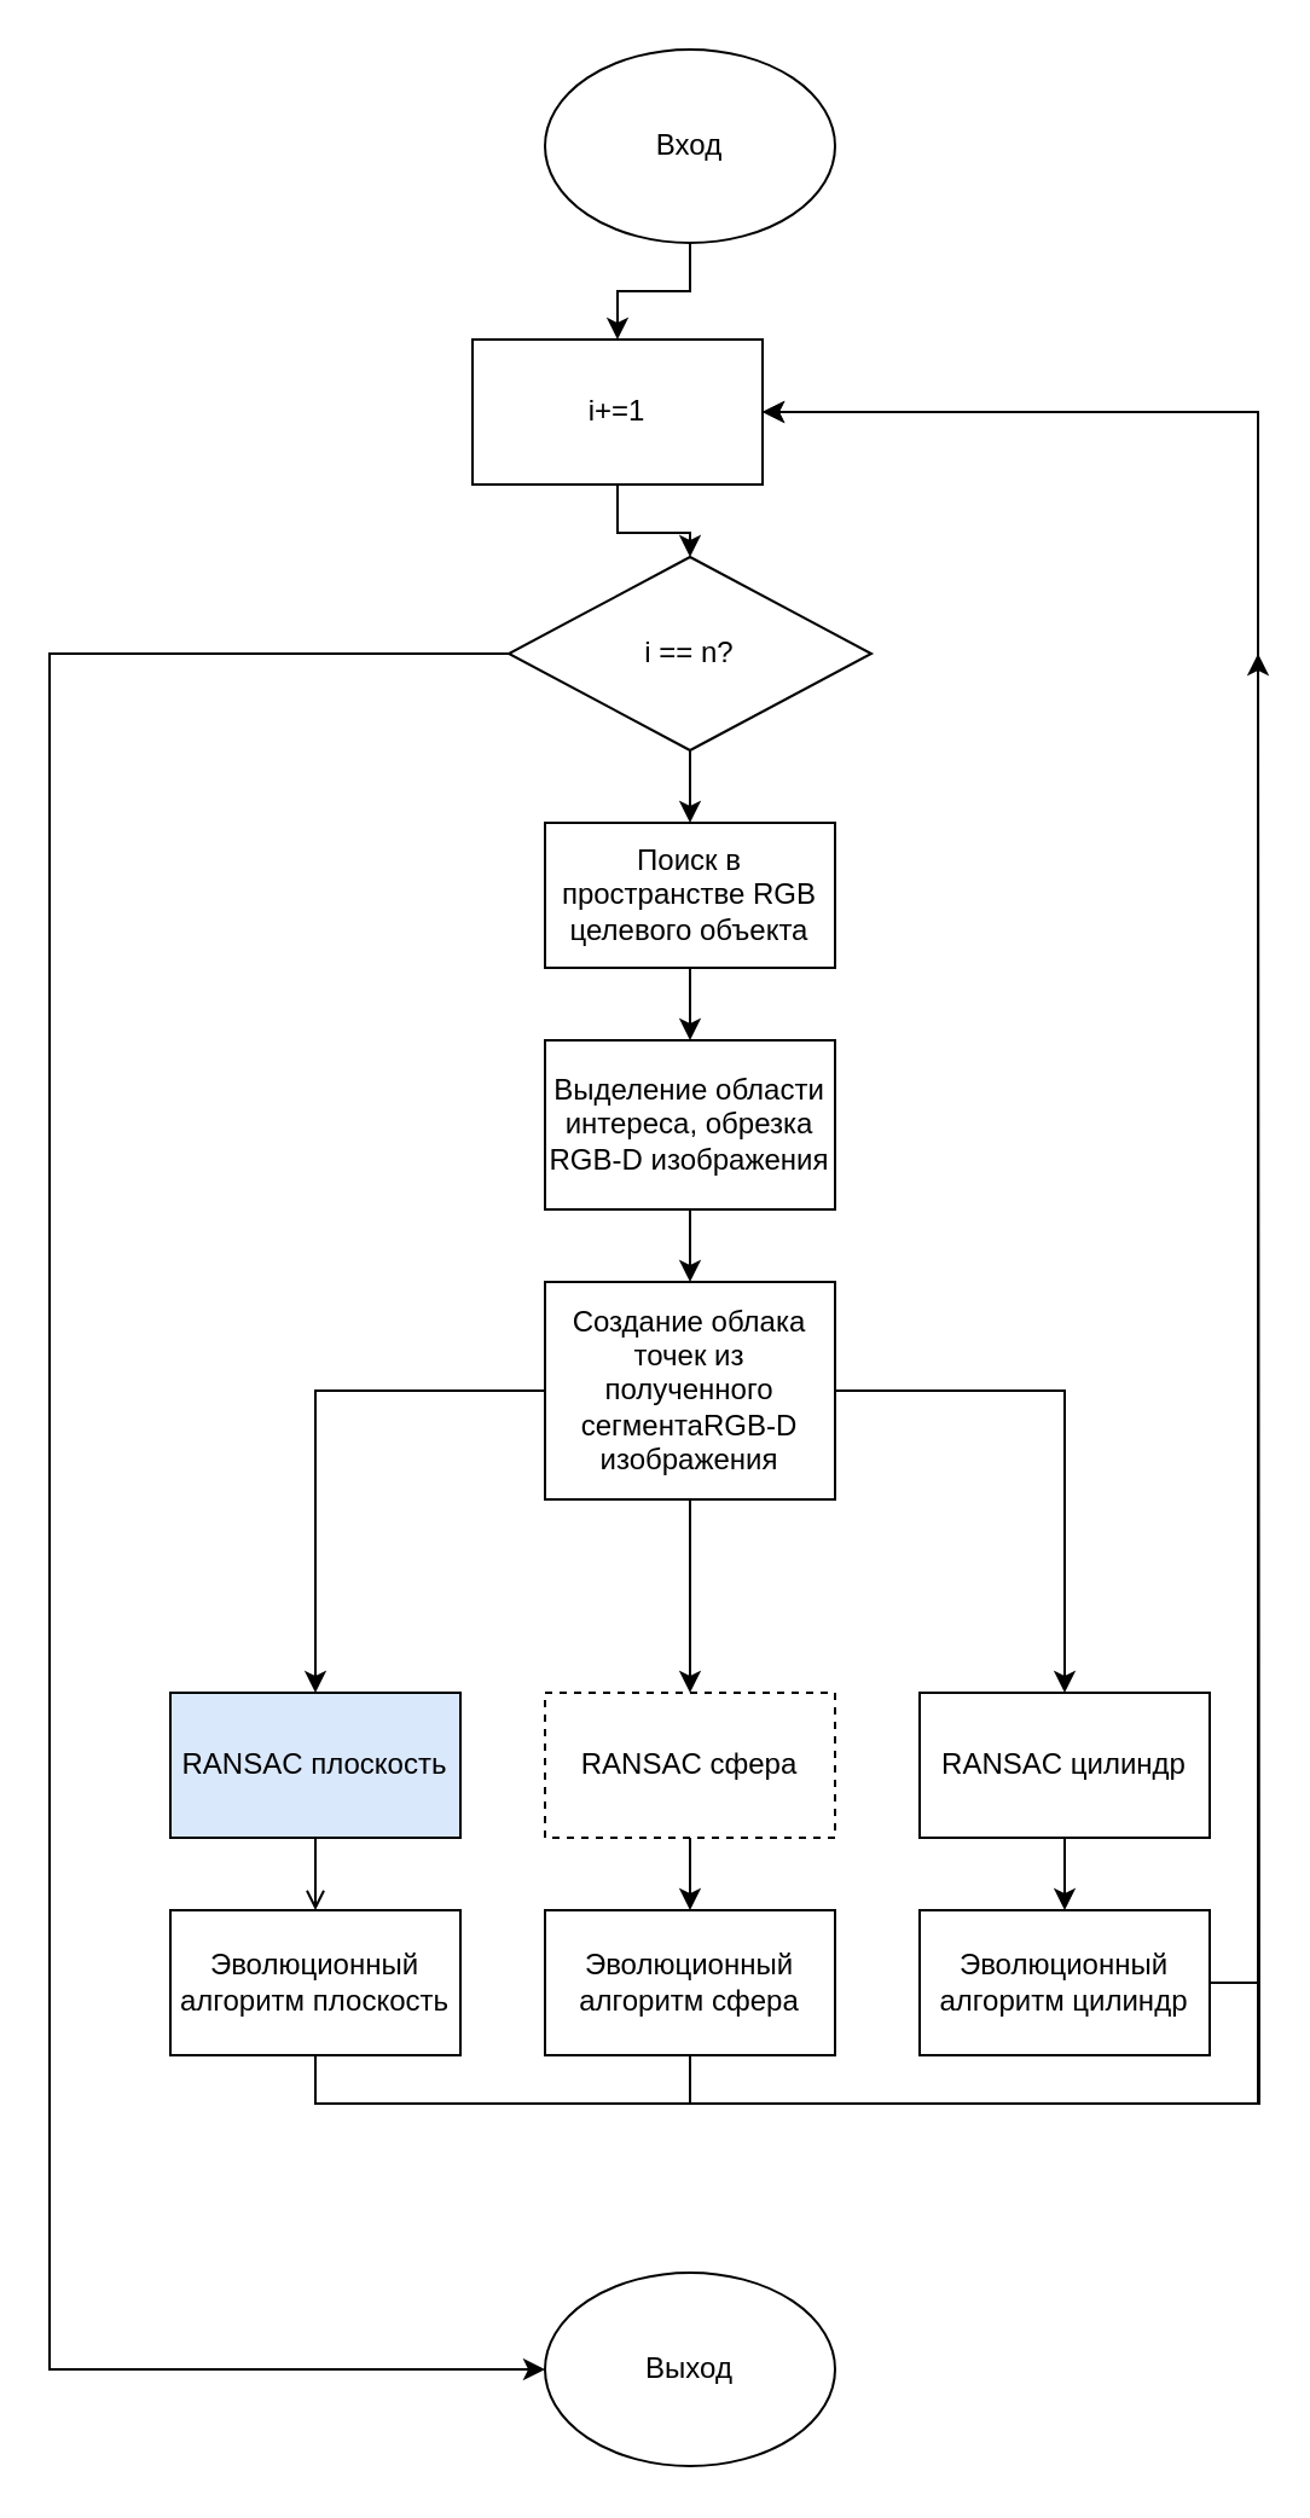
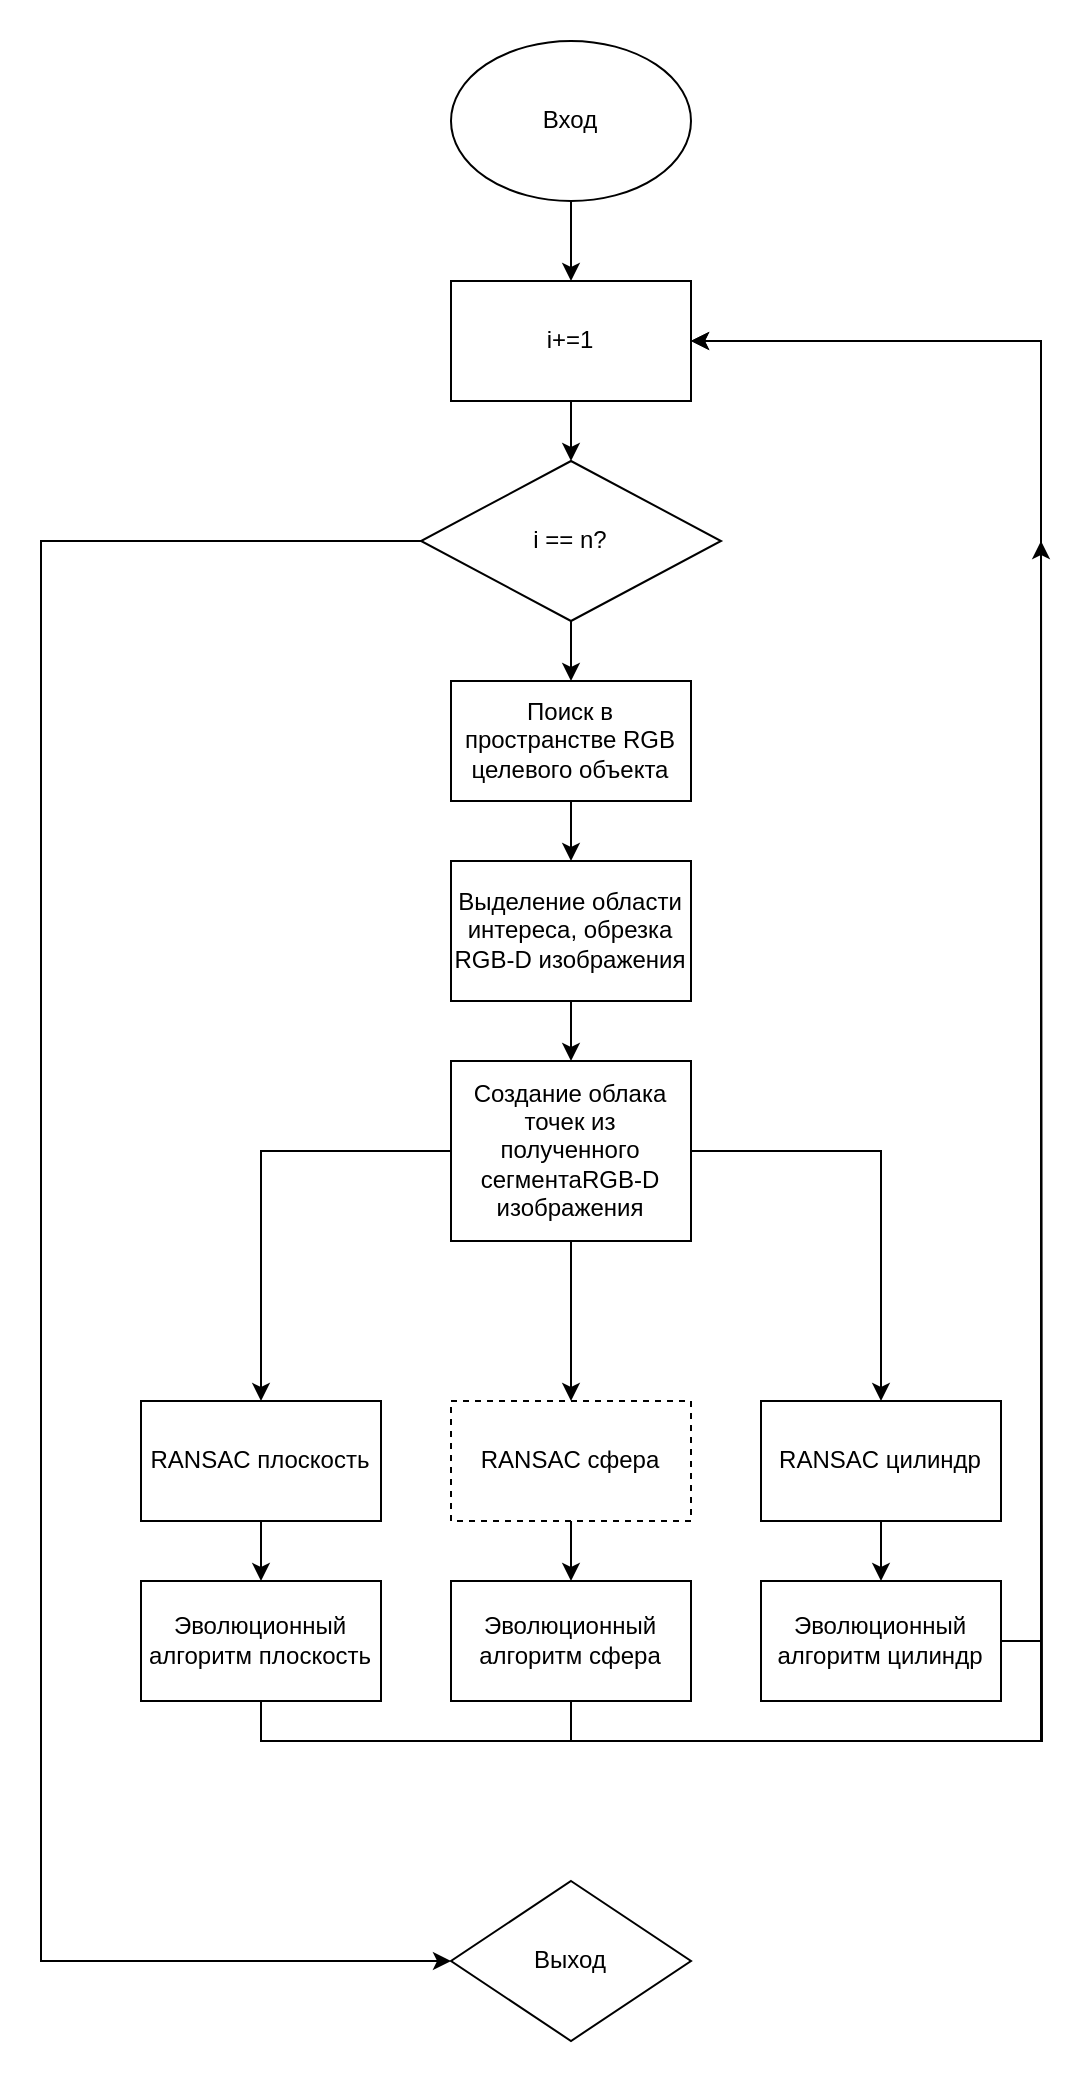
  <mxCell id="0" />
  <mxCell id="1" parent="0" />
  <mxCell id="2" style="edgeStyle=orthogonalEdgeStyle;rounded=0;orthogonalLoop=1;jettySize=auto;html=1;exitX=0.5;exitY=1;exitDx=0;exitDy=0;entryX=0.5;entryY=0;entryDx=0;entryDy=0;" edge="1" parent="1" source="5" target="15"><mxGeometry relative="1" as="geometry" /></mxCell>
  <mxCell id="3" style="edgeStyle=orthogonalEdgeStyle;rounded=0;orthogonalLoop=1;jettySize=auto;html=1;exitX=0;exitY=0.5;exitDx=0;exitDy=0;entryX=0.5;entryY=0;entryDx=0;entryDy=0;" edge="1" parent="1" source="5" target="13"><mxGeometry relative="1" as="geometry" /></mxCell>
  <mxCell id="4" style="edgeStyle=orthogonalEdgeStyle;rounded=0;orthogonalLoop=1;jettySize=auto;html=1;exitX=1;exitY=0.5;exitDx=0;exitDy=0;entryX=0.5;entryY=0;entryDx=0;entryDy=0;" edge="1" parent="1" source="5" target="17"><mxGeometry relative="1" as="geometry" /></mxCell>
  <mxCell id="5" value="Создание облака точек из полученного сегментаRGB-D изображения" style="rounded=0;whiteSpace=wrap;html=1;" vertex="1" parent="1"><mxGeometry x="225" y="530" width="120" height="90" as="geometry" /></mxCell>
  <mxCell id="6" style="edgeStyle=orthogonalEdgeStyle;rounded=0;orthogonalLoop=1;jettySize=auto;html=1;exitX=0.5;exitY=1;exitDx=0;exitDy=0;entryX=0.5;entryY=0;entryDx=0;entryDy=0;" edge="1" parent="1" source="7" target="25"><mxGeometry relative="1" as="geometry" /></mxCell>
  <mxCell id="7" value="Вход" style="ellipse;whiteSpace=wrap;html=1;" vertex="1" parent="1"><mxGeometry x="225" y="20" width="120" height="80" as="geometry" /></mxCell>
  <mxCell id="8" style="edgeStyle=orthogonalEdgeStyle;rounded=0;orthogonalLoop=1;jettySize=auto;html=1;exitX=0.5;exitY=1;exitDx=0;exitDy=0;entryX=0.5;entryY=0;entryDx=0;entryDy=0;" edge="1" parent="1" source="9" target="11"><mxGeometry relative="1" as="geometry" /></mxCell>
  <mxCell id="9" value="Поиск в пространстве RGB целевого объекта" style="rounded=0;whiteSpace=wrap;html=1;" vertex="1" parent="1"><mxGeometry x="225" y="340" width="120" height="60" as="geometry" /></mxCell>
  <mxCell id="10" style="edgeStyle=orthogonalEdgeStyle;rounded=0;orthogonalLoop=1;jettySize=auto;html=1;exitX=0.5;exitY=1;exitDx=0;exitDy=0;entryX=0.5;entryY=0;entryDx=0;entryDy=0;" edge="1" parent="1" source="11" target="5"><mxGeometry relative="1" as="geometry" /></mxCell>
  <mxCell id="11" value="Выделение области интереса, обрезка RGB-D изображения" style="rounded=0;whiteSpace=wrap;html=1;" vertex="1" parent="1"><mxGeometry x="225" y="430" width="120" height="70" as="geometry" /></mxCell>
- <mxCell id="12" style="edgeStyle=orthogonalEdgeStyle;rounded=0;orthogonalLoop=1;jettySize=auto;html=1;exitX=0.5;exitY=1;exitDx=0;exitDy=0;entryX=0.5;entryY=0;entryDx=0;entryDy=0;endArrow=open;" edge="1" parent="1" source="13" target="19"><mxGeometry relative="1" as="geometry" /></mxCell>
- <mxCell id="13" value="RANSAC плоскость" style="rounded=0;whiteSpace=wrap;html=1;fillColor=#dae8fc;" vertex="1" parent="1"><mxGeometry x="70" y="700" width="120" height="60" as="geometry" /></mxCell>
+ <mxCell id="12" style="edgeStyle=orthogonalEdgeStyle;rounded=0;orthogonalLoop=1;jettySize=auto;html=1;exitX=0.5;exitY=1;exitDx=0;exitDy=0;entryX=0.5;entryY=0;entryDx=0;entryDy=0;" edge="1" parent="1" source="13" target="19"><mxGeometry relative="1" as="geometry" /></mxCell>
+ <mxCell id="13" value="RANSAC плоскость" style="rounded=0;whiteSpace=wrap;html=1;" vertex="1" parent="1"><mxGeometry x="70" y="700" width="120" height="60" as="geometry" /></mxCell>
  <mxCell id="14" style="edgeStyle=orthogonalEdgeStyle;rounded=0;orthogonalLoop=1;jettySize=auto;html=1;exitX=0.5;exitY=1;exitDx=0;exitDy=0;entryX=0.5;entryY=0;entryDx=0;entryDy=0;" edge="1" parent="1" source="15" target="21"><mxGeometry relative="1" as="geometry" /></mxCell>
  <mxCell id="15" value="RANSAC сфера" style="rounded=0;whiteSpace=wrap;html=1;dashed=1;" vertex="1" parent="1"><mxGeometry x="225" y="700" width="120" height="60" as="geometry" /></mxCell>
  <mxCell id="16" style="edgeStyle=orthogonalEdgeStyle;rounded=0;orthogonalLoop=1;jettySize=auto;html=1;exitX=0.5;exitY=1;exitDx=0;exitDy=0;entryX=0.5;entryY=0;entryDx=0;entryDy=0;" edge="1" parent="1" source="17" target="23"><mxGeometry relative="1" as="geometry" /></mxCell>
  <mxCell id="17" value="RANSAC цилиндр" style="rounded=0;whiteSpace=wrap;html=1;" vertex="1" parent="1"><mxGeometry x="380" y="700" width="120" height="60" as="geometry" /></mxCell>
  <mxCell id="18" style="edgeStyle=orthogonalEdgeStyle;rounded=0;orthogonalLoop=1;jettySize=auto;html=1;exitX=0.5;exitY=1;exitDx=0;exitDy=0;" edge="1" parent="1" source="19"><mxGeometry relative="1" as="geometry"><mxPoint x="520" y="270" as="targetPoint" /></mxGeometry></mxCell>
  <mxCell id="19" value="Эволюционный алгоритм плоскость" style="rounded=0;whiteSpace=wrap;html=1;" vertex="1" parent="1"><mxGeometry x="70" y="790" width="120" height="60" as="geometry" /></mxCell>
  <mxCell id="20" style="edgeStyle=orthogonalEdgeStyle;rounded=0;orthogonalLoop=1;jettySize=auto;html=1;exitX=0.5;exitY=1;exitDx=0;exitDy=0;entryX=1;entryY=0.5;entryDx=0;entryDy=0;" edge="1" parent="1" source="21" target="25"><mxGeometry relative="1" as="geometry"><Array as="points"><mxPoint x="285" y="870" /><mxPoint x="520" y="870" /><mxPoint x="520" y="170" /></Array></mxGeometry></mxCell>
  <mxCell id="21" value="Эволюционный алгоритм сфера" style="rounded=0;whiteSpace=wrap;html=1;" vertex="1" parent="1"><mxGeometry x="225" y="790" width="120" height="60" as="geometry" /></mxCell>
  <mxCell id="22" style="edgeStyle=orthogonalEdgeStyle;rounded=0;orthogonalLoop=1;jettySize=auto;html=1;exitX=1;exitY=0.5;exitDx=0;exitDy=0;entryX=1;entryY=0.5;entryDx=0;entryDy=0;" edge="1" parent="1" source="23" target="25"><mxGeometry relative="1" as="geometry" /></mxCell>
  <mxCell id="23" value="Эволюционный алгоритм цилиндр" style="rounded=0;whiteSpace=wrap;html=1;" vertex="1" parent="1"><mxGeometry x="380" y="790" width="120" height="60" as="geometry" /></mxCell>
  <mxCell id="24" style="edgeStyle=orthogonalEdgeStyle;rounded=0;orthogonalLoop=1;jettySize=auto;html=1;exitX=0.5;exitY=1;exitDx=0;exitDy=0;entryX=0.5;entryY=0;entryDx=0;entryDy=0;" edge="1" parent="1" source="25" target="28"><mxGeometry relative="1" as="geometry" /></mxCell>
- <mxCell id="25" value="i+=1" style="rounded=0;whiteSpace=wrap;html=1;fillColor=#ffffff;" vertex="1" parent="1"><mxGeometry x="195" y="140" width="120" height="60" as="geometry" /></mxCell>
+ <mxCell id="25" value="i+=1" style="rounded=0;whiteSpace=wrap;html=1;fillColor=#ffffff;" vertex="1" parent="1"><mxGeometry x="225" y="140" width="120" height="60" as="geometry" /></mxCell>
  <mxCell id="26" style="edgeStyle=orthogonalEdgeStyle;rounded=0;orthogonalLoop=1;jettySize=auto;html=1;exitX=0.5;exitY=1;exitDx=0;exitDy=0;entryX=0.5;entryY=0;entryDx=0;entryDy=0;" edge="1" parent="1" source="28" target="9"><mxGeometry relative="1" as="geometry" /></mxCell>
  <mxCell id="27" style="edgeStyle=orthogonalEdgeStyle;rounded=0;orthogonalLoop=1;jettySize=auto;html=1;exitX=0;exitY=0.5;exitDx=0;exitDy=0;entryX=0;entryY=0.5;entryDx=0;entryDy=0;" edge="1" parent="1" source="28" target="29"><mxGeometry relative="1" as="geometry"><Array as="points"><mxPoint x="20" y="270" /><mxPoint x="20" y="980" /></Array></mxGeometry></mxCell>
  <mxCell id="28" value="i == n?" style="rhombus;whiteSpace=wrap;html=1;fillColor=#ffffff;" vertex="1" parent="1"><mxGeometry x="210" y="230" width="150" height="80" as="geometry" /></mxCell>
- <mxCell id="29" value="Выход" style="ellipse;whiteSpace=wrap;html=1;" vertex="1" parent="1"><mxGeometry x="225" y="940" width="120" height="80" as="geometry" /></mxCell>
+ <mxCell id="29" value="Выход" style="rhombus;whiteSpace=wrap;html=1;" vertex="1" parent="1"><mxGeometry x="225" y="940" width="120" height="80" as="geometry" /></mxCell>
